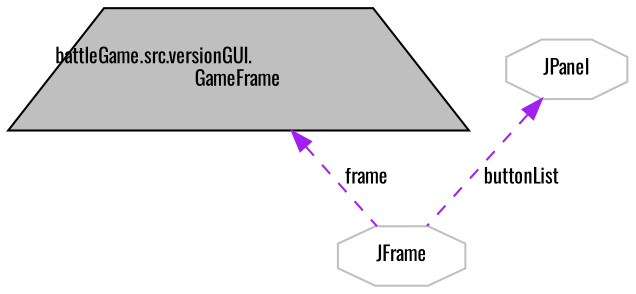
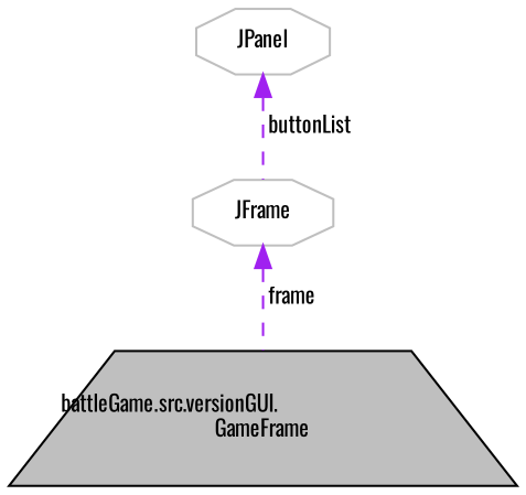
  digraph {
    fontname=Oswald
    node [color=grey75 fillcolor=white fontname=Oswald fontsize=10 shape=octagon style=filled]
    edge [color=purple dir=back fontname=Oswald fontsize=10 labelfontname=Helvetica labelfontsize=10 style=dashed]
    n1 [color=black fillcolor=grey75 fontcolor=black height=0.2 label="battleGame.src.versionGUI.\lGameFrame" shape=trapezium width=0.4]
    n2 [height=0.2 label=JFrame width=0.4]
    n3 [height=0.2 label=JPanel width=0.4]
-   n1 -> n2 [label=" frame"]
+   n2 -> n1 [label=" frame"]
    n3 -> n2 [label=" buttonList"]
  }
